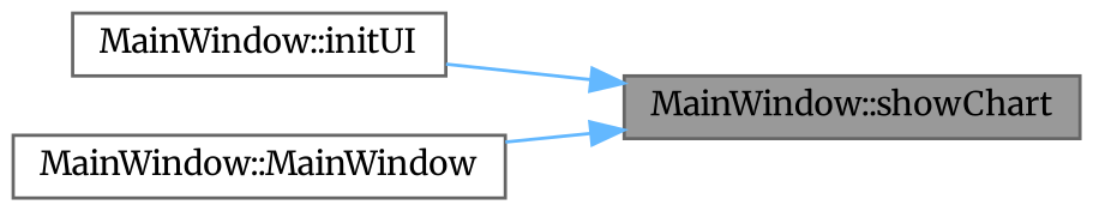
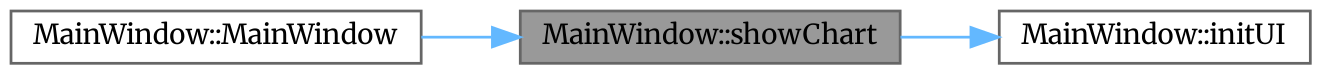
  digraph {
    fontname=Merriweather
    rankdir=RL
    node [color=grey40 fillcolor=white fontname=Merriweather fontsize=10 shape=box style=filled]
    edge [color=steelblue1 dir=back fontname=Merriweather fontsize=10 labelfontname=Helvetica labelfontsize=10 style=solid]
    n1 [color=gray40 fillcolor=grey60 fontcolor=black height=0.2 label="MainWindow::showChart" width=0.4]
    n2 [height=0.2 label="MainWindow::initUI" width=0.4]
    n3 [height=0.2 label="MainWindow::MainWindow" width=0.4]
-   n1 -> n2
+   n2 -> n1
    n1 -> n3
  }
